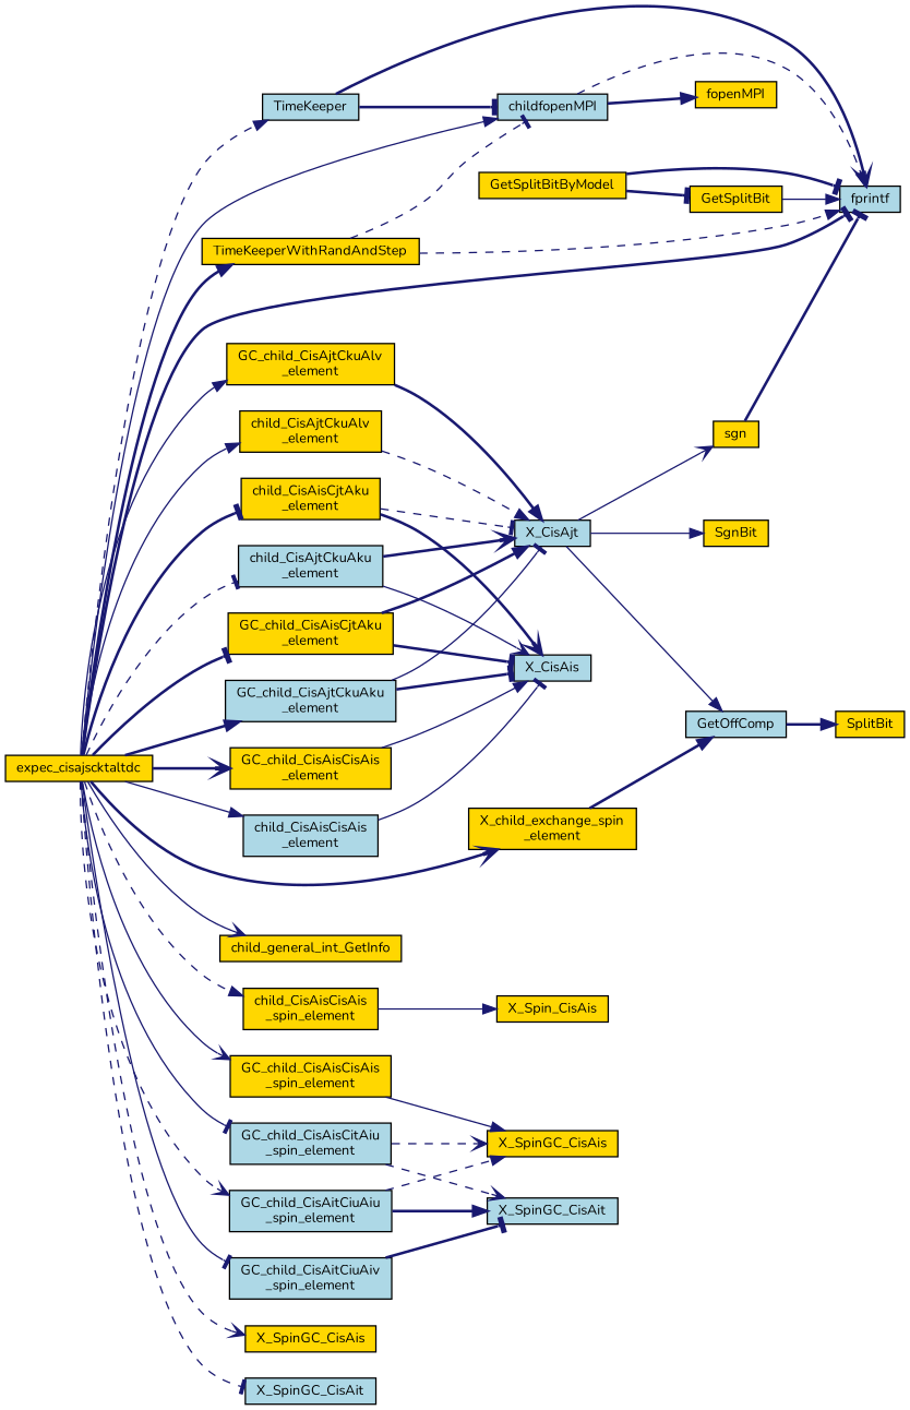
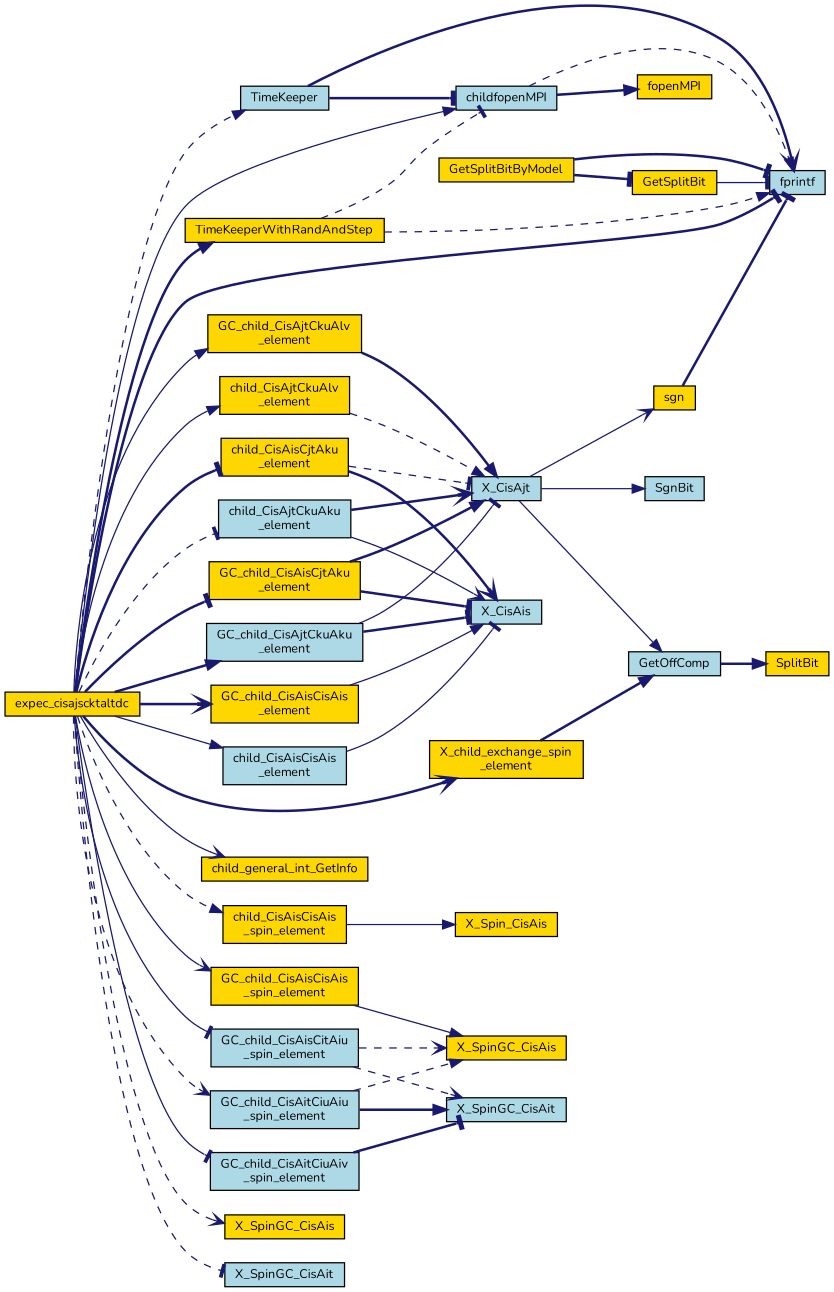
  digraph {
    fontname=Nunito
    rankdir=LR
    node [color=black fillcolor=gold fontname=Nunito fontsize=10 shape=record style=filled]
    edge [arrowhead=normal color=midnightblue fontname=Nunito fontsize=10 labelfontname=Helvetica labelfontsize=10 style=bold]
    n1 [fontcolor=black height=0.2 label=expec_cisajscktaltdc width=0.4]
    n2 [fillcolor=lightblue height=0.2 label=fprintf width=0.4]
    n3 [height=0.2 label=TimeKeeperWithRandAndStep width=0.4]
    n4 [fillcolor=lightblue height=0.2 label=childfopenMPI width=0.4]
    n5 [height=0.2 label=child_general_int_GetInfo width=0.4]
    n6 [height=0.2 label="GC_child_CisAisCisAis\l_element" width=0.4]
    n7 [height=0.2 label="GC_child_CisAisCjtAku\l_element" width=0.4]
    n8 [fillcolor=lightblue height=0.2 label="GC_child_CisAjtCkuAku\l_element" width=0.4]
    n9 [height=0.2 label="GC_child_CisAjtCkuAlv\l_element" width=0.4]
    n10 [fillcolor=lightblue height=0.2 label="child_CisAisCisAis\l_element" width=0.4]
    n11 [height=0.2 label="child_CisAisCjtAku\l_element" width=0.4]
    n12 [fillcolor=lightblue height=0.2 label="child_CisAjtCkuAku\l_element" width=0.4]
    n13 [height=0.2 label="child_CisAjtCkuAlv\l_element" width=0.4]
    n14 [height=0.2 label="child_CisAisCisAis\l_spin_element" width=0.4]
    n15 [height=0.2 label="X_child_exchange_spin\l_element" width=0.4]
    n16 [height=0.2 label="GC_child_CisAisCisAis\l_spin_element" width=0.4]
    n17 [fillcolor=lightblue height=0.2 label="GC_child_CisAisCitAiu\l_spin_element" width=0.4]
    n18 [fillcolor=lightblue height=0.2 label="GC_child_CisAitCiuAiu\l_spin_element" width=0.4]
    n19 [fillcolor=lightblue height=0.2 label="GC_child_CisAitCiuAiv\l_spin_element" width=0.4]
    n20 [height=0.2 label=X_SpinGC_CisAis width=0.4]
    n21 [fillcolor=lightblue height=0.2 label=X_SpinGC_CisAit width=0.4]
    n22 [fillcolor=lightblue height=0.2 label=TimeKeeper width=0.4]
    n23 [height=0.2 label=GetSplitBitByModel width=0.4]
    n24 [height=0.2 label=GetSplitBit width=0.4]
    n25 [height=0.2 label=fopenMPI width=0.4]
    n26 [fillcolor=lightblue height=0.2 label=X_CisAis width=0.4]
    n27 [fillcolor=lightblue height=0.2 label=X_CisAjt width=0.4]
    n28 [height=0.2 label=X_Spin_CisAis width=0.4]
    n29 [fillcolor=lightblue height=0.2 label=GetOffComp width=0.4]
    n30 [height=0.2 label=X_SpinGC_CisAis width=0.4]
    n31 [fillcolor=lightblue height=0.2 label=X_SpinGC_CisAit width=0.4]
    n32 [height=0.2 label=sgn width=0.4]
-   n33 [height=0.2 label=SgnBit width=0.4]
+   n33 [fillcolor=lightblue height=0.2 label=SgnBit width=0.4]
    n34 [height=0.2 label=SplitBit width=0.4]
    n1 -> n2 [arrowhead=tee]
    n1 -> n3
    n1 -> n4 [style=solid]
    n1 -> n5 [arrowhead=vee style=solid]
    n1 -> n6 [arrowhead=vee]
    n1 -> n7 [arrowhead=tee]
    n1 -> n8
    n1 -> n9 [style=solid]
    n1 -> n10 [style=solid]
    n1 -> n11 [arrowhead=tee]
    n1 -> n12 [arrowhead=tee style=dashed]
    n1 -> n13 [style=solid]
    n1 -> n14 [style=dashed]
    n1 -> n15 [arrowhead=vee]
    n1 -> n16 [arrowhead=vee style=solid]
    n1 -> n17 [arrowhead=tee style=solid]
    n1 -> n18 [arrowhead=vee style=dashed]
    n1 -> n19 [arrowhead=tee style=solid]
    n1 -> n20 [arrowhead=vee style=dashed]
    n1 -> n21 [arrowhead=tee style=dashed]
    n1 -> n22 [style=dashed]
    n3 -> n2 [style=dashed]
    n3 -> n4 [arrowhead=tee style=dashed]
    n4 -> n2 [style=dashed]
    n4 -> n25
    n6 -> n26 [style=solid]
    n7 -> n26 [arrowhead=tee]
    n7 -> n27
    n8 -> n26 [arrowhead=tee]
    n8 -> n27 [arrowhead=tee style=solid]
    n9 -> n27
    n10 -> n26 [arrowhead=tee style=solid]
    n11 -> n26 [arrowhead=vee]
    n11 -> n27 [arrowhead=tee style=dashed]
    n12 -> n26 [arrowhead=vee style=solid]
    n12 -> n27 [arrowhead=vee]
    n13 -> n27 [style=dashed]
    n14 -> n28 [style=solid]
    n15 -> n29
    n16 -> n30 [style=solid]
    n17 -> n30 [arrowhead=vee style=dashed]
    n17 -> n31 [arrowhead=vee style=dashed]
    n18 -> n30 [style=dashed]
    n18 -> n31
    n19 -> n31 [arrowhead=tee]
    n22 -> n2 [arrowhead=vee]
    n22 -> n4 [arrowhead=tee]
    n23 -> n2 [arrowhead=tee]
    n23 -> n24 [arrowhead=tee]
-   n24 -> n2 [style=solid]
+   n24 -> n2 [arrowhead=tee style=solid]
    n27 -> n29 [style=solid]
    n27 -> n32 [arrowhead=vee style=solid]
    n27 -> n33 [style=solid]
    n29 -> n34
    n32 -> n2 [arrowhead=tee]
  }
